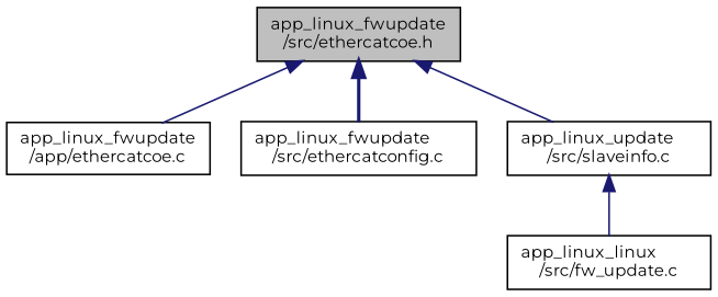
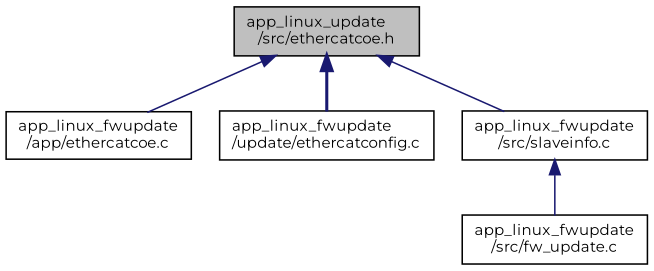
  digraph {
    fontname=Montserrat
    node [color=black fillcolor=white fontname=Montserrat fontsize=10 shape=record style=filled]
    edge [color=midnightblue dir=back fontname=Montserrat fontsize=10 labelfontname=Helvetica labelfontsize=10 style=solid]
-   n1 [fillcolor=grey75 fontcolor=black height=0.2 label="app_linux_fwupdate\l/src/ethercatcoe.h" width=0.4]
+   n1 [fillcolor=grey75 fontcolor=black height=0.2 label="app_linux_update\l/src/ethercatcoe.h" width=0.4]
    n2 [height=0.2 label="app_linux_fwupdate\l/app/ethercatcoe.c" width=0.4]
-   n3 [height=0.2 label="app_linux_fwupdate\l/src/ethercatconfig.c" width=0.4]
-   n4 [height=0.2 label="app_linux_update\l/src/slaveinfo.c" width=0.4]
-   n5 [height=0.2 label="app_linux_linux\l/src/fw_update.c" width=0.4]
+   n3 [height=0.2 label="app_linux_fwupdate\l/update/ethercatconfig.c" width=0.4]
+   n4 [height=0.2 label="app_linux_fwupdate\l/src/slaveinfo.c" width=0.4]
+   n5 [height=0.2 label="app_linux_fwupdate\l/src/fw_update.c" width=0.4]
    n1 -> n2
    n1 -> n3 [style=bold]
    n1 -> n4
    n4 -> n5
  }
